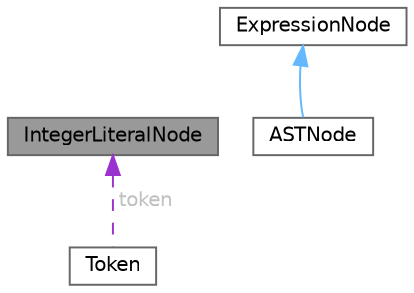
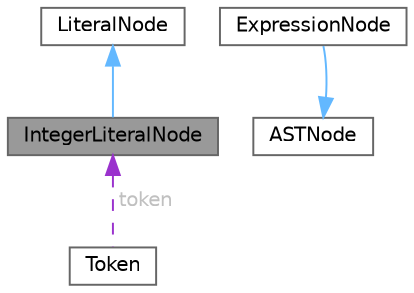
  digraph {
    node [color=gray40 fillcolor=white fontname=Helvetica fontsize=10 shape=box style=filled]
    edge [color=steelblue1 dir=back fontname=Helvetica fontsize=10 labelfontname=Helvetica labelfontsize=10 style=solid]
    n1 [fillcolor=grey60 fontcolor=black height=0.2 label=IntegerLiteralNode width=0.4]
    n2 [height=0.2 label=Token width=0.4]
+   n3 [height=0.2 label=LiteralNode width=0.4]
    n4 [height=0.2 label=ExpressionNode width=0.4]
    n5 [height=0.2 label=ASTNode width=0.4]
    n1 -> n2 [color=darkorchid3 fontcolor=grey label=" token" style=dashed]
-   n4 -> n5
+   n3 -> n1
+   n5 -> n4
  }
